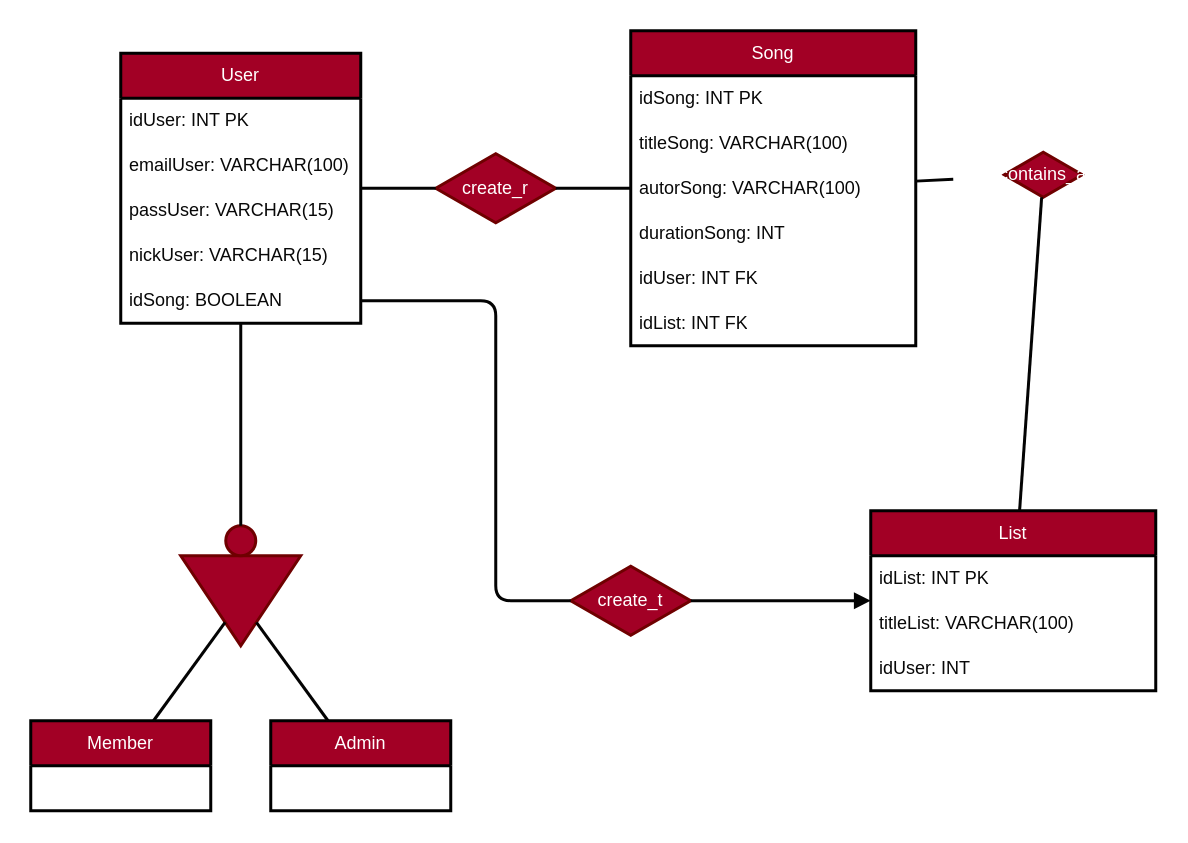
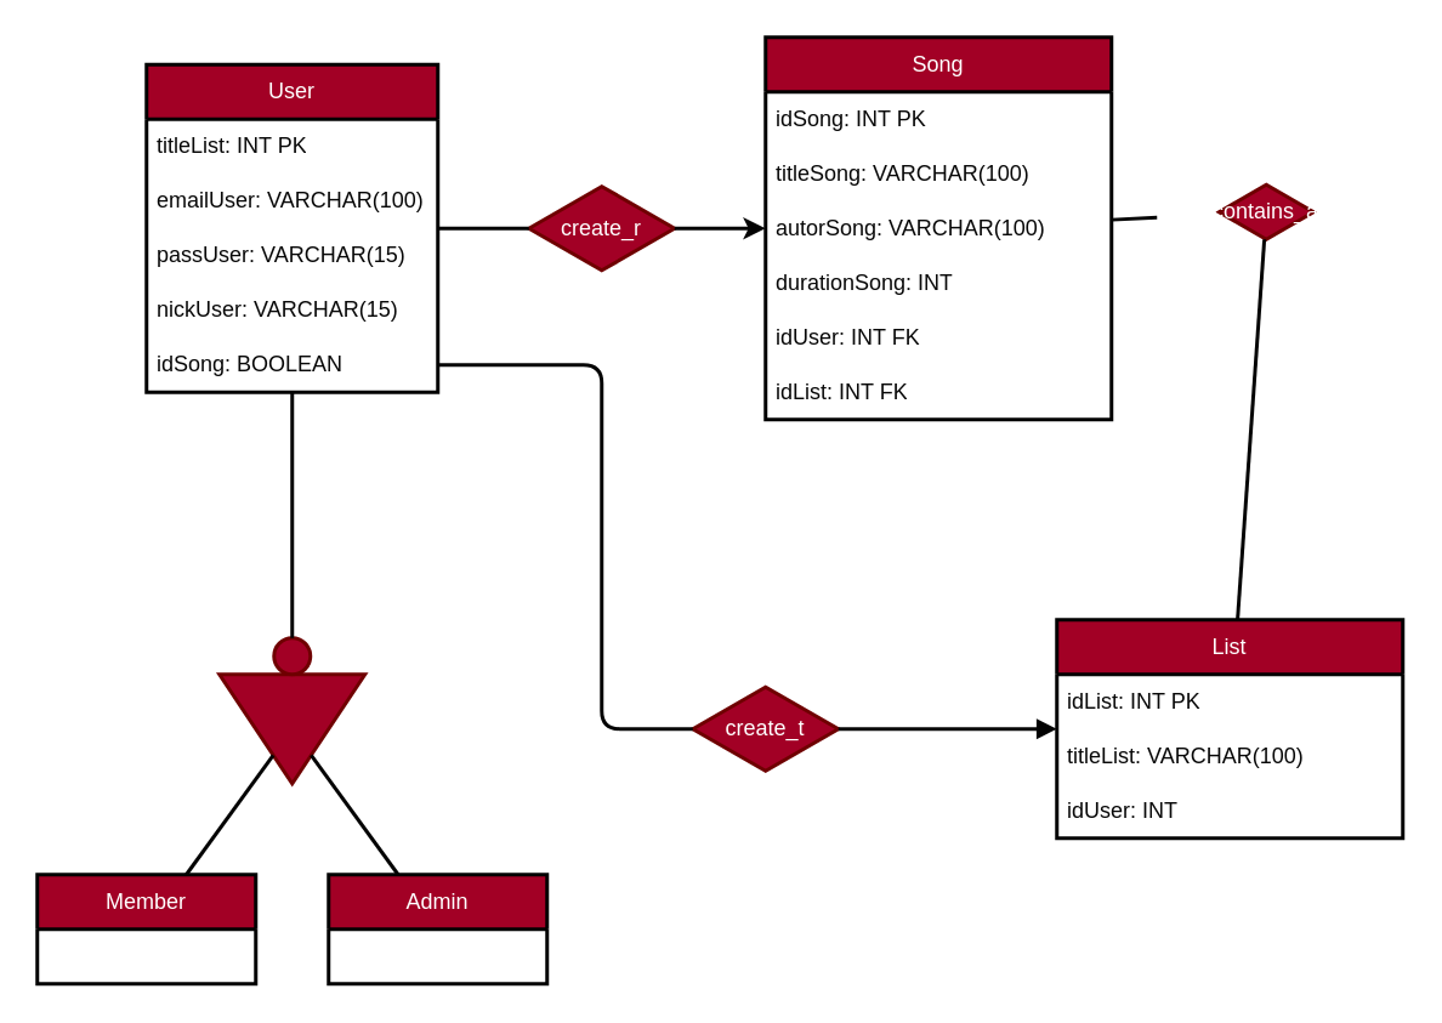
  <mxCell id="0" />
  <mxCell id="1" parent="0" />
  <mxCell id="2" value="User" style="swimlane;fontStyle=0;childLayout=stackLayout;horizontal=1;startSize=30;horizontalStack=0;resizeParent=1;resizeParentMax=0;resizeLast=0;collapsible=1;marginBottom=0;whiteSpace=wrap;html=1;strokeColor=#000000;fontColor=#ffffff;fillColor=#a20025;strokeWidth=2;" parent="1" vertex="1"><mxGeometry x="80" y="35" width="160" height="180" as="geometry" /></mxCell>
- <mxCell id="3" value="idUser: INT PK" style="text;strokeColor=none;fillColor=none;align=left;verticalAlign=middle;spacingLeft=4;spacingRight=4;overflow=hidden;points=[[0,0.5],[1,0.5]];portConstraint=eastwest;rotatable=0;whiteSpace=wrap;html=1;fontColor=#080808;" parent="2" vertex="1"><mxGeometry y="30" width="160" height="30" as="geometry" /></mxCell>
+ <mxCell id="3" value="titleList: INT PK" style="text;strokeColor=none;fillColor=none;align=left;verticalAlign=middle;spacingLeft=4;spacingRight=4;overflow=hidden;points=[[0,0.5],[1,0.5]];portConstraint=eastwest;rotatable=0;whiteSpace=wrap;html=1;fontColor=#080808;" parent="2" vertex="1"><mxGeometry y="30" width="160" height="30" as="geometry" /></mxCell>
  <mxCell id="4" value="emailUser: VARCHAR(100)" style="text;strokeColor=none;fillColor=none;align=left;verticalAlign=middle;spacingLeft=4;spacingRight=4;overflow=hidden;points=[[0,0.5],[1,0.5]];portConstraint=eastwest;rotatable=0;whiteSpace=wrap;html=1;fontColor=#080808;" parent="2" vertex="1"><mxGeometry y="60" width="160" height="30" as="geometry" /></mxCell>
  <mxCell id="5" value="passUser: VARCHAR(15)" style="text;strokeColor=none;fillColor=none;align=left;verticalAlign=middle;spacingLeft=4;spacingRight=4;overflow=hidden;points=[[0,0.5],[1,0.5]];portConstraint=eastwest;rotatable=0;whiteSpace=wrap;html=1;fontColor=#080808;" parent="2" vertex="1"><mxGeometry y="90" width="160" height="30" as="geometry" /></mxCell>
  <mxCell id="6" value="nickUser: VARCHAR(15)" style="text;strokeColor=none;fillColor=none;align=left;verticalAlign=middle;spacingLeft=4;spacingRight=4;overflow=hidden;points=[[0,0.5],[1,0.5]];portConstraint=eastwest;rotatable=0;whiteSpace=wrap;html=1;fontColor=#080808;" parent="2" vertex="1"><mxGeometry y="120" width="160" height="30" as="geometry" /></mxCell>
  <mxCell id="7" value="idSong: BOOLEAN" style="text;strokeColor=none;fillColor=none;align=left;verticalAlign=middle;spacingLeft=4;spacingRight=4;overflow=hidden;points=[[0,0.5],[1,0.5]];portConstraint=eastwest;rotatable=0;whiteSpace=wrap;html=1;fontColor=#080808;" parent="2" vertex="1"><mxGeometry y="150" width="160" height="30" as="geometry" /></mxCell>
  <mxCell id="8" value="Member" style="swimlane;fontStyle=0;childLayout=stackLayout;horizontal=1;startSize=30;horizontalStack=0;resizeParent=1;resizeParentMax=0;resizeLast=0;collapsible=1;marginBottom=0;whiteSpace=wrap;html=1;strokeColor=#000000;fontColor=#ffffff;fillColor=#a20025;strokeWidth=2;" parent="1" vertex="1"><mxGeometry x="20" y="480" width="120" height="60" as="geometry" /></mxCell>
  <mxCell id="9" style="edgeStyle=none;html=1;fontColor=#000000;" parent="1" source="10" target="11" edge="1"><mxGeometry relative="1" as="geometry" /></mxCell>
  <mxCell id="10" value="" style="triangle;whiteSpace=wrap;html=1;strokeColor=#6F0000;strokeWidth=2;fontColor=#ffffff;fillColor=#a20025;rotation=90;" parent="1" vertex="1"><mxGeometry x="130" y="360" width="60" height="80" as="geometry" /></mxCell>
  <mxCell id="11" value="" style="ellipse;whiteSpace=wrap;html=1;aspect=fixed;strokeColor=#6F0000;strokeWidth=2;fontColor=#ffffff;fillColor=#a20025;" parent="1" vertex="1"><mxGeometry x="150" y="350" width="20" height="20" as="geometry" /></mxCell>
  <mxCell id="12" value="" style="endArrow=none;html=1;fontColor=#000000;exitX=0.5;exitY=0;exitDx=0;exitDy=0;strokeColor=#030303;strokeWidth=2;" parent="1" source="11" target="2" edge="1"><mxGeometry width="50" height="50" relative="1" as="geometry"><mxPoint x="330" y="410" as="sourcePoint" /><mxPoint x="380" y="360" as="targetPoint" /></mxGeometry></mxCell>
  <mxCell id="13" value="Admin" style="swimlane;fontStyle=0;childLayout=stackLayout;horizontal=1;startSize=30;horizontalStack=0;resizeParent=1;resizeParentMax=0;resizeLast=0;collapsible=1;marginBottom=0;whiteSpace=wrap;html=1;strokeColor=#000000;fontColor=#ffffff;fillColor=#a20025;strokeWidth=2;" parent="1" vertex="1"><mxGeometry x="180" y="480" width="120" height="60" as="geometry" /></mxCell>
  <mxCell id="14" value="" style="endArrow=none;html=1;fontColor=#000000;strokeColor=#030303;strokeWidth=2;" parent="1" source="8" target="10" edge="1"><mxGeometry width="50" height="50" relative="1" as="geometry"><mxPoint x="170" y="360" as="sourcePoint" /><mxPoint x="170" y="320" as="targetPoint" /></mxGeometry></mxCell>
  <mxCell id="15" value="" style="endArrow=none;html=1;fontColor=#000000;strokeColor=#030303;strokeWidth=2;" parent="1" source="13" target="10" edge="1"><mxGeometry width="50" height="50" relative="1" as="geometry"><mxPoint x="104.545" y="490" as="sourcePoint" /><mxPoint x="158.98" y="423.469" as="targetPoint" /></mxGeometry></mxCell>
  <mxCell id="16" value="List" style="swimlane;fontStyle=0;childLayout=stackLayout;horizontal=1;startSize=30;horizontalStack=0;resizeParent=1;resizeParentMax=0;resizeLast=0;collapsible=1;marginBottom=0;whiteSpace=wrap;html=1;strokeColor=#000000;fontColor=#ffffff;fillColor=#a20025;strokeWidth=2;" parent="1" vertex="1"><mxGeometry x="580" y="340" width="190" height="120" as="geometry" /></mxCell>
  <mxCell id="17" value="idList: INT PK" style="text;strokeColor=none;fillColor=none;align=left;verticalAlign=middle;spacingLeft=4;spacingRight=4;overflow=hidden;points=[[0,0.5],[1,0.5]];portConstraint=eastwest;rotatable=0;whiteSpace=wrap;html=1;fontColor=#080808;" parent="16" vertex="1"><mxGeometry y="30" width="190" height="30" as="geometry" /></mxCell>
  <mxCell id="18" value="titleList: VARCHAR(100)" style="text;strokeColor=none;fillColor=none;align=left;verticalAlign=middle;spacingLeft=4;spacingRight=4;overflow=hidden;points=[[0,0.5],[1,0.5]];portConstraint=eastwest;rotatable=0;whiteSpace=wrap;html=1;fontColor=#080808;" parent="16" vertex="1"><mxGeometry y="60" width="190" height="30" as="geometry" /></mxCell>
  <mxCell id="19" value="idUser: INT" style="text;strokeColor=none;fillColor=none;align=left;verticalAlign=middle;spacingLeft=4;spacingRight=4;overflow=hidden;points=[[0,0.5],[1,0.5]];portConstraint=eastwest;rotatable=0;whiteSpace=wrap;html=1;fontColor=#080808;" parent="16" vertex="1"><mxGeometry y="90" width="190" height="30" as="geometry" /></mxCell>
  <mxCell id="20" value="contains_a" style="html=1;whiteSpace=wrap;aspect=fixed;shape=isoRectangle;strokeColor=#6F0000;strokeWidth=2;fontColor=#ffffff;fillColor=#a20025;" parent="1" vertex="1"><mxGeometry x="635" y="101" width="120" height="30" as="geometry" /></mxCell>
  <mxCell id="21" value="" style="endArrow=none;html=1;fontColor=#000000;strokeColor=#030303;strokeWidth=2;" parent="1" source="20" target="16" edge="1"><mxGeometry width="50" height="50" relative="1" as="geometry"><mxPoint x="685" y="490" as="sourcePoint" /><mxPoint x="675" y="380" as="targetPoint" /></mxGeometry></mxCell>
  <mxCell id="22" value="Song" style="swimlane;fontStyle=0;childLayout=stackLayout;horizontal=1;startSize=30;horizontalStack=0;resizeParent=1;resizeParentMax=0;resizeLast=0;collapsible=1;marginBottom=0;whiteSpace=wrap;html=1;strokeColor=#000000;fontColor=#ffffff;fillColor=#a20025;strokeWidth=2;" parent="1" vertex="1"><mxGeometry x="420" y="20" width="190" height="210" as="geometry" /></mxCell>
  <mxCell id="23" value="idSong: INT PK" style="text;strokeColor=none;fillColor=none;align=left;verticalAlign=middle;spacingLeft=4;spacingRight=4;overflow=hidden;points=[[0,0.5],[1,0.5]];portConstraint=eastwest;rotatable=0;whiteSpace=wrap;html=1;fontColor=#080808;" parent="22" vertex="1"><mxGeometry y="30" width="190" height="30" as="geometry" /></mxCell>
  <mxCell id="24" value="titleSong: VARCHAR(100)" style="text;strokeColor=none;fillColor=none;align=left;verticalAlign=middle;spacingLeft=4;spacingRight=4;overflow=hidden;points=[[0,0.5],[1,0.5]];portConstraint=eastwest;rotatable=0;whiteSpace=wrap;html=1;fontColor=#080808;" parent="22" vertex="1"><mxGeometry y="60" width="190" height="30" as="geometry" /></mxCell>
  <mxCell id="25" value="autorSong: VARCHAR(100)" style="text;strokeColor=none;fillColor=none;align=left;verticalAlign=middle;spacingLeft=4;spacingRight=4;overflow=hidden;points=[[0,0.5],[1,0.5]];portConstraint=eastwest;rotatable=0;whiteSpace=wrap;html=1;fontColor=#080808;" parent="22" vertex="1"><mxGeometry y="90" width="190" height="30" as="geometry" /></mxCell>
  <mxCell id="26" value="durationSong: INT" style="text;strokeColor=none;fillColor=none;align=left;verticalAlign=middle;spacingLeft=4;spacingRight=4;overflow=hidden;points=[[0,0.5],[1,0.5]];portConstraint=eastwest;rotatable=0;whiteSpace=wrap;html=1;fontColor=#080808;" parent="22" vertex="1"><mxGeometry y="120" width="190" height="30" as="geometry" /></mxCell>
  <mxCell id="27" value="idUser: INT FK" style="text;strokeColor=none;fillColor=none;align=left;verticalAlign=middle;spacingLeft=4;spacingRight=4;overflow=hidden;points=[[0,0.5],[1,0.5]];portConstraint=eastwest;rotatable=0;whiteSpace=wrap;html=1;fontColor=#080808;" parent="22" vertex="1"><mxGeometry y="150" width="190" height="30" as="geometry" /></mxCell>
  <mxCell id="28" value="idList: INT FK" style="text;strokeColor=none;fillColor=none;align=left;verticalAlign=middle;spacingLeft=4;spacingRight=4;overflow=hidden;points=[[0,0.5],[1,0.5]];portConstraint=eastwest;rotatable=0;whiteSpace=wrap;html=1;fontColor=#080808;" parent="22" vertex="1"><mxGeometry y="180" width="190" height="30" as="geometry" /></mxCell>
  <mxCell id="29" value="" style="endArrow=none;html=1;fontColor=#000000;strokeColor=#030303;strokeWidth=2;" parent="1" source="22" target="20" edge="1"><mxGeometry width="50" height="50" relative="1" as="geometry"><mxPoint x="605" y="244" as="sourcePoint" /><mxPoint x="685" y="370" as="targetPoint" /></mxGeometry></mxCell>
  <mxCell id="30" value="create_r" style="html=1;whiteSpace=wrap;aspect=fixed;shape=isoRectangle;strokeColor=#6F0000;strokeWidth=2;fontColor=#ffffff;fillColor=#a20025;" parent="1" vertex="1"><mxGeometry x="290" y="101" width="80" height="48" as="geometry" /></mxCell>
  <mxCell id="31" value="" style="endArrow=none;html=1;fontColor=#000000;strokeColor=#030303;strokeWidth=2;" parent="1" source="2" target="30" edge="1"><mxGeometry width="50" height="50" relative="1" as="geometry"><mxPoint x="250" y="243.58" as="sourcePoint" /><mxPoint x="285" y="243.58" as="targetPoint" /></mxGeometry></mxCell>
- <mxCell id="32" value="" style="endArrow=none;html=1;fontColor=#000000;strokeColor=#030303;strokeWidth=2;" parent="1" source="30" target="22" edge="1"><mxGeometry width="50" height="50" relative="1" as="geometry"><mxPoint x="250" y="244.5" as="sourcePoint" /><mxPoint x="290" y="249.25" as="targetPoint" /></mxGeometry></mxCell>
+ <mxCell id="32" value="" style="endArrow=classic;html=1;fontColor=#000000;strokeColor=#030303;strokeWidth=2;" parent="1" source="30" target="22" edge="1"><mxGeometry width="50" height="50" relative="1" as="geometry"><mxPoint x="250" y="244.5" as="sourcePoint" /><mxPoint x="290" y="249.25" as="targetPoint" /></mxGeometry></mxCell>
  <mxCell id="33" value="create_t" style="html=1;whiteSpace=wrap;aspect=fixed;shape=isoRectangle;strokeColor=#6F0000;strokeWidth=2;fontColor=#ffffff;fillColor=#a20025;" parent="1" vertex="1"><mxGeometry x="380" y="376" width="80" height="48" as="geometry" /></mxCell>
  <mxCell id="34" value="" style="endArrow=block;html=1;fontColor=#000000;strokeColor=#030303;strokeWidth=2;" parent="1" source="33" target="16" edge="1"><mxGeometry width="50" height="50" relative="1" as="geometry"><mxPoint x="380" y="165" as="sourcePoint" /><mxPoint x="430" y="165" as="targetPoint" /></mxGeometry></mxCell>
  <mxCell id="35" value="" style="endArrow=none;html=1;fontColor=#000000;strokeColor=#030303;strokeWidth=2;exitX=1;exitY=0.5;exitDx=0;exitDy=0;" parent="1" target="33" edge="1"><mxGeometry width="50" height="50" relative="1" as="geometry"><mxPoint x="240" y="200" as="sourcePoint" /><mxPoint x="380" y="240" as="targetPoint" /><Array as="points"><mxPoint x="330" y="200" /><mxPoint x="330" y="400" /></Array></mxGeometry></mxCell>
